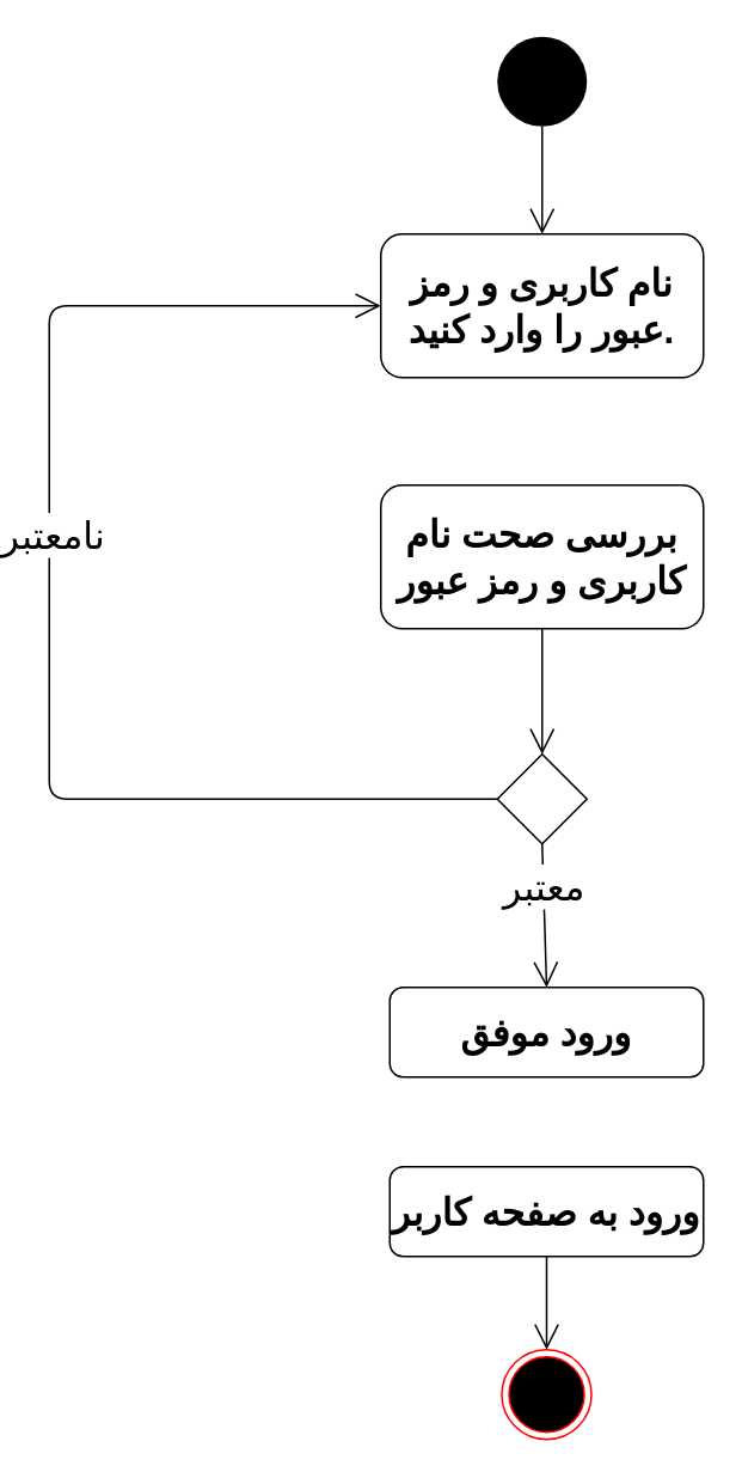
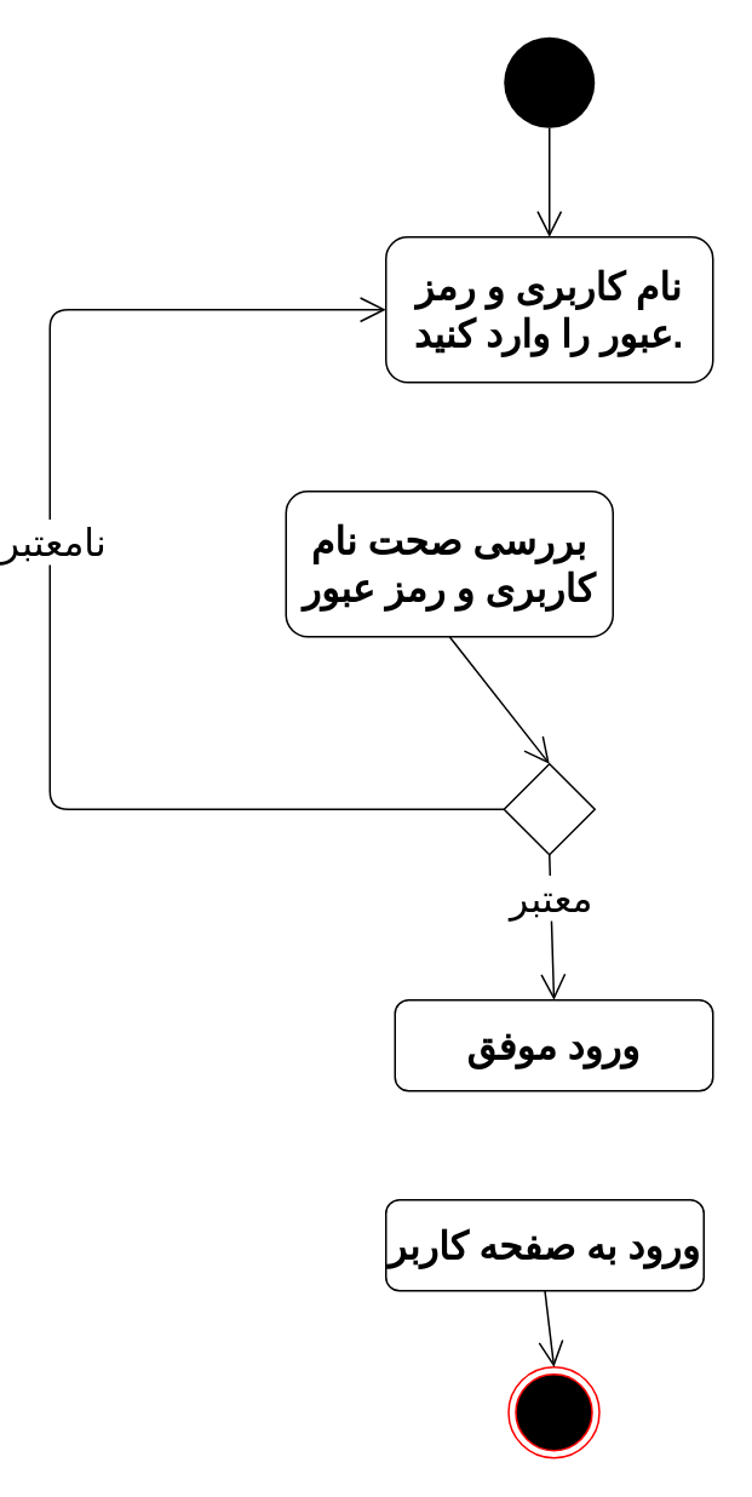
  <mxCell id="0" />
  <mxCell id="1" parent="0" />
  <mxCell id="2" value="" style="ellipse;fillColor=#000000;strokeColor=none;" parent="1" vertex="1"><mxGeometry x="270" y="20" width="50" height="50" as="geometry" /></mxCell>
  <mxCell id="3" value="نام کاربری و رمز عبور را وارد کنید." style="shape=rect;html=1;rounded=1;whiteSpace=wrap;align=center;fontSize=21;fontStyle=1" parent="1" vertex="1"><mxGeometry x="205" y="130" width="180" height="80" as="geometry" /></mxCell>
  <mxCell id="4" value="" style="endArrow=open;endFill=1;endSize=12;html=1;fontSize=21;exitX=0.5;exitY=1;exitDx=0;exitDy=0;entryX=0.5;entryY=0;entryDx=0;entryDy=0;" parent="1" source="2" target="3" edge="1"><mxGeometry width="160" relative="1" as="geometry"><mxPoint x="320" y="270" as="sourcePoint" /><mxPoint x="480" y="270" as="targetPoint" /></mxGeometry></mxCell>
- <mxCell id="5" value="بررسی صحت نام کاربری و رمز عبور" style="shape=rect;html=1;rounded=1;whiteSpace=wrap;align=center;fontSize=21;fontStyle=1" parent="1" vertex="1"><mxGeometry x="205" y="270" width="180" height="80" as="geometry" /></mxCell>
+ <mxCell id="5" value="بررسی صحت نام کاربری و رمز عبور" style="shape=rect;html=1;rounded=1;whiteSpace=wrap;align=center;fontSize=21;fontStyle=1" parent="1" vertex="1"><mxGeometry x="150" y="270" width="180" height="80" as="geometry" /></mxCell>
  <mxCell id="6" value="" style="rhombus;fontSize=21;" parent="1" vertex="1"><mxGeometry x="270" y="420" width="50" height="50" as="geometry" /></mxCell>
  <mxCell id="7" value="" style="endArrow=open;endFill=1;endSize=12;html=1;fontSize=21;exitX=0.5;exitY=1;exitDx=0;exitDy=0;entryX=0.5;entryY=0;entryDx=0;entryDy=0;" parent="1" source="5" target="6" edge="1"><mxGeometry width="160" relative="1" as="geometry"><mxPoint x="334" y="370" as="sourcePoint" /><mxPoint x="334" y="430" as="targetPoint" /></mxGeometry></mxCell>
  <mxCell id="8" value="" style="endArrow=open;endFill=1;endSize=12;html=1;fontSize=21;exitX=0;exitY=0.5;exitDx=0;exitDy=0;entryX=0;entryY=0.5;entryDx=0;entryDy=0;" parent="1" source="6" target="3" edge="1"><mxGeometry width="160" relative="1" as="geometry"><mxPoint x="-10" y="360" as="sourcePoint" /><mxPoint x="40" y="310" as="targetPoint" /><Array as="points"><mxPoint x="20" y="445" /><mxPoint x="20" y="170" /></Array></mxGeometry></mxCell>
  <mxCell id="9" value="نامعتبر" style="edgeLabel;html=1;align=center;verticalAlign=middle;resizable=0;points=[];fontSize=21;" parent="8" vertex="1" connectable="0"><mxGeometry x="0.12" y="-2" relative="1" as="geometry"><mxPoint x="-1" as="offset" /></mxGeometry></mxCell>
  <mxCell id="10" value="" style="endArrow=open;endFill=1;endSize=12;html=1;fontSize=21;exitX=0.5;exitY=1;exitDx=0;exitDy=0;entryX=0.5;entryY=0;entryDx=0;entryDy=0;" parent="1" source="6" target="13" edge="1"><mxGeometry width="160" relative="1" as="geometry"><mxPoint x="295" y="490" as="sourcePoint" /><mxPoint x="295" y="540" as="targetPoint" /></mxGeometry></mxCell>
  <mxCell id="11" value="معتبر" style="edgeLabel;html=1;align=center;verticalAlign=middle;resizable=0;points=[];fontSize=21;" parent="10" vertex="1" connectable="0"><mxGeometry x="-0.4" relative="1" as="geometry"><mxPoint as="offset" /></mxGeometry></mxCell>
  <mxCell id="12" value="" style="ellipse;html=1;shape=endState;fillColor=#000000;strokeColor=#ff0000;fontSize=21;" parent="1" vertex="1"><mxGeometry x="272.5" y="752" width="50" height="50" as="geometry" /></mxCell>
  <mxCell id="13" value="ورود موفق" style="shape=rect;html=1;rounded=1;whiteSpace=wrap;align=center;fontSize=21;fontStyle=1" parent="1" vertex="1"><mxGeometry x="210" y="550" width="175" height="50" as="geometry" /></mxCell>
- <mxCell id="14" value="ورود به صفحه کاربر" style="shape=rect;html=1;rounded=1;whiteSpace=wrap;align=center;fontSize=21;fontStyle=1" parent="1" vertex="1"><mxGeometry x="210" y="650" width="175" height="50" as="geometry" /></mxCell>
+ <mxCell id="14" value="ورود به صفحه کاربر" style="shape=rect;html=1;rounded=1;whiteSpace=wrap;align=center;fontSize=21;fontStyle=1" parent="1" vertex="1"><mxGeometry x="205" y="660" width="175" height="50" as="geometry" /></mxCell>
  <mxCell id="15" value="" style="endArrow=open;endFill=1;endSize=12;html=1;fontSize=21;exitX=0.5;exitY=1;exitDx=0;exitDy=0;entryX=0.5;entryY=0;entryDx=0;entryDy=0;" parent="1" source="14" target="12" edge="1"><mxGeometry width="160" relative="1" as="geometry"><mxPoint x="510" y="702" as="sourcePoint" /><mxPoint x="510" y="752" as="targetPoint" /><Array as="points" /></mxGeometry></mxCell>
